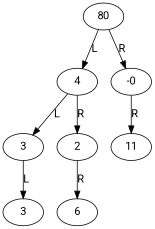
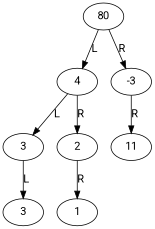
  digraph {
    fontname=Roboto
    node [fontname=Roboto]
    edge [fontname=Roboto]
    n1 [label=80]
    n2 [label=4]
-   n3 [label=-0]
+   n3 [label=-3]
    n4 [label=3]
    n5 [label=2]
    n6 [label=11]
    n7 [label=3]
-   n8 [label=6]
+   n8 [label=1]
    n1 -> n2 [label=L]
    n1 -> n3 [label=R]
    n2 -> n4 [label=L]
    n2 -> n5 [label=R]
    n3 -> n6 [label=R]
    n4 -> n7 [label=L]
    n5 -> n8 [label=R]
  }
